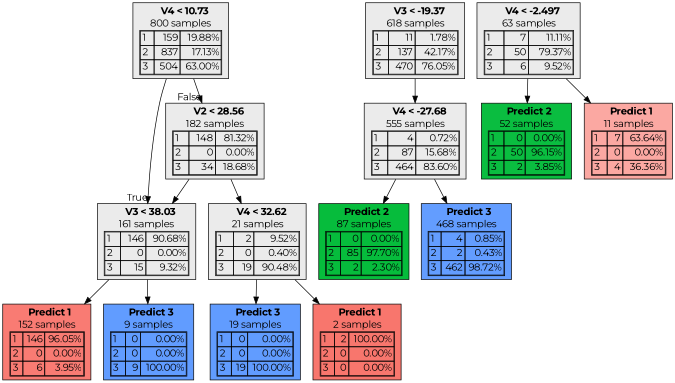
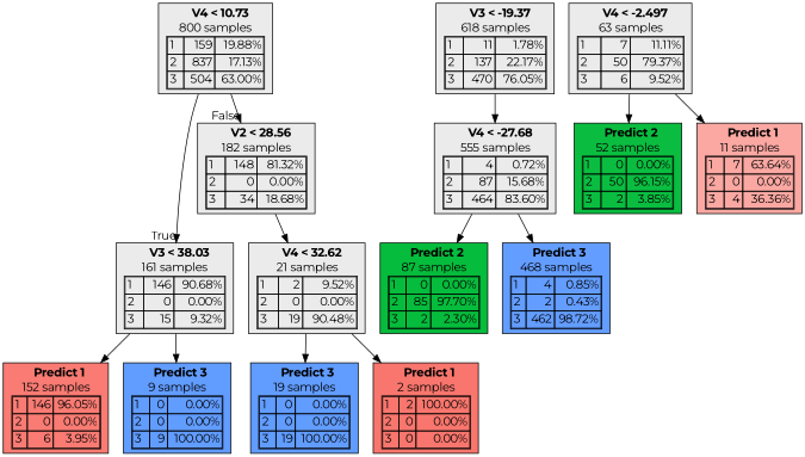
  digraph {
    fontname=Montserrat
    node [fillcolor="#EBEBEB" fontname=Montserrat shape=box style=filled color=black]
    edge [fontname=Montserrat]
    n1 [label=<  <TABLE BORDER="0" CELLPADDING="0">       <TR>     <TD>       <B> V4 &lt; 10.73</B>     </TD>   </TR>      <TR>       <TD>800 samples</TD>     </TR>     <TR>   <TD>     <TABLE CELLSPACING="0">         <TR >     <TD ALIGN="LEFT">1</TD>     <TD ALIGN="RIGHT">159</TD>     <TD ALIGN="RIGHT">19.88%</TD>   </TR>   <TR >     <TD ALIGN="LEFT">2</TD>     <TD ALIGN="RIGHT">837</TD>     <TD ALIGN="RIGHT">17.13%</TD>   </TR>   <TR class="highlighted">     <TD ALIGN="LEFT">3</TD>     <TD ALIGN="RIGHT">504</TD>     <TD ALIGN="RIGHT">63.00%</TD>   </TR>      </TABLE>   </TD> </TR>    </TABLE> > color=""]
    n2 [label=<  <TABLE BORDER="0" CELLPADDING="0">       <TR>     <TD>       <B> V2 &lt; 28.56</B>     </TD>   </TR>      <TR>       <TD>182 samples</TD>     </TR>     <TR>   <TD>     <TABLE CELLSPACING="0">         <TR class="highlighted">     <TD ALIGN="LEFT">1</TD>     <TD ALIGN="RIGHT">148</TD>     <TD ALIGN="RIGHT">81.32%</TD>   </TR>   <TR >     <TD ALIGN="LEFT">2</TD>     <TD ALIGN="RIGHT">0</TD>     <TD ALIGN="RIGHT">0.00%</TD>   </TR>   <TR >     <TD ALIGN="LEFT">3</TD>     <TD ALIGN="RIGHT">34</TD>     <TD ALIGN="RIGHT">18.68%</TD>   </TR>      </TABLE>   </TD> </TR>    </TABLE> > color=""]
    n3 [label=<  <TABLE BORDER="0" CELLPADDING="0">       <TR>     <TD>       <B> V3 &lt; 38.03</B>     </TD>   </TR>      <TR>       <TD>161 samples</TD>     </TR>     <TR>   <TD>     <TABLE CELLSPACING="0">         <TR class="highlighted">     <TD ALIGN="LEFT">1</TD>     <TD ALIGN="RIGHT">146</TD>     <TD ALIGN="RIGHT">90.68%</TD>   </TR>   <TR >     <TD ALIGN="LEFT">2</TD>     <TD ALIGN="RIGHT">0</TD>     <TD ALIGN="RIGHT">0.00%</TD>   </TR>   <TR >     <TD ALIGN="LEFT">3</TD>     <TD ALIGN="RIGHT">15</TD>     <TD ALIGN="RIGHT">9.32%</TD>   </TR>      </TABLE>   </TD> </TR>    </TABLE> > color=""]
-   n4 [label=<  <TABLE BORDER="0" CELLPADDING="0">       <TR>     <TD>       <B> V3 &lt; -19.37</B>     </TD>   </TR>      <TR>       <TD>618 samples</TD>     </TR>     <TR>   <TD>     <TABLE CELLSPACING="0">         <TR >     <TD ALIGN="LEFT">1</TD>     <TD ALIGN="RIGHT">11</TD>     <TD ALIGN="RIGHT">1.78%</TD>   </TR>   <TR >     <TD ALIGN="LEFT">2</TD>     <TD ALIGN="RIGHT">137</TD>     <TD ALIGN="RIGHT">42.17%</TD>   </TR>   <TR class="highlighted">     <TD ALIGN="LEFT">3</TD>     <TD ALIGN="RIGHT">470</TD>     <TD ALIGN="RIGHT">76.05%</TD>   </TR>      </TABLE>   </TD> </TR>    </TABLE> > color=""]
+   n4 [label=<  <TABLE BORDER="0" CELLPADDING="0">       <TR>     <TD>       <B> V3 &lt; -19.37</B>     </TD>   </TR>      <TR>       <TD>618 samples</TD>     </TR>     <TR>   <TD>     <TABLE CELLSPACING="0">         <TR >     <TD ALIGN="LEFT">1</TD>     <TD ALIGN="RIGHT">11</TD>     <TD ALIGN="RIGHT">1.78%</TD>   </TR>   <TR >     <TD ALIGN="LEFT">2</TD>     <TD ALIGN="RIGHT">137</TD>     <TD ALIGN="RIGHT">22.17%</TD>   </TR>   <TR class="highlighted">     <TD ALIGN="LEFT">3</TD>     <TD ALIGN="RIGHT">470</TD>     <TD ALIGN="RIGHT">76.05%</TD>   </TR>      </TABLE>   </TD> </TR>    </TABLE> > color=""]
    n5 [label=<  <TABLE BORDER="0" CELLPADDING="0">       <TR>     <TD>       <B> V4 &lt; -27.68</B>     </TD>   </TR>      <TR>       <TD>555 samples</TD>     </TR>     <TR>   <TD>     <TABLE CELLSPACING="0">         <TR >     <TD ALIGN="LEFT">1</TD>     <TD ALIGN="RIGHT">4</TD>     <TD ALIGN="RIGHT">0.72%</TD>   </TR>   <TR >     <TD ALIGN="LEFT">2</TD>     <TD ALIGN="RIGHT">87</TD>     <TD ALIGN="RIGHT">15.68%</TD>   </TR>   <TR class="highlighted">     <TD ALIGN="LEFT">3</TD>     <TD ALIGN="RIGHT">464</TD>     <TD ALIGN="RIGHT">83.60%</TD>   </TR>      </TABLE>   </TD> </TR>    </TABLE> > color=""]
-   n6 [label=<  <TABLE BORDER="0" CELLPADDING="0">       <TR>     <TD>       <B> V4 &lt; 32.62</B>     </TD>   </TR>      <TR>       <TD>21 samples</TD>     </TR>     <TR>   <TD>     <TABLE CELLSPACING="0">         <TR >     <TD ALIGN="LEFT">1</TD>     <TD ALIGN="RIGHT">2</TD>     <TD ALIGN="RIGHT">9.52%</TD>   </TR>   <TR >     <TD ALIGN="LEFT">2</TD>     <TD ALIGN="RIGHT">0</TD>     <TD ALIGN="RIGHT">0.40%</TD>   </TR>   <TR class="highlighted">     <TD ALIGN="LEFT">3</TD>     <TD ALIGN="RIGHT">19</TD>     <TD ALIGN="RIGHT">90.48%</TD>   </TR>      </TABLE>   </TD> </TR>    </TABLE> > color=""]
+   n6 [label=<  <TABLE BORDER="0" CELLPADDING="0">       <TR>     <TD>       <B> V4 &lt; 32.62</B>     </TD>   </TR>      <TR>       <TD>21 samples</TD>     </TR>     <TR>   <TD>     <TABLE CELLSPACING="0">         <TR >     <TD ALIGN="LEFT">1</TD>     <TD ALIGN="RIGHT">2</TD>     <TD ALIGN="RIGHT">9.52%</TD>   </TR>   <TR >     <TD ALIGN="LEFT">2</TD>     <TD ALIGN="RIGHT">0</TD>     <TD ALIGN="RIGHT">0.00%</TD>   </TR>   <TR class="highlighted">     <TD ALIGN="LEFT">3</TD>     <TD ALIGN="RIGHT">19</TD>     <TD ALIGN="RIGHT">90.48%</TD>   </TR>      </TABLE>   </TD> </TR>    </TABLE> > color=""]
    n7 [label=<  <TABLE BORDER="0" CELLPADDING="0">       <TR>     <TD>       <B> V4 &lt; -2.497</B>     </TD>   </TR>      <TR>       <TD>63 samples</TD>     </TR>     <TR>   <TD>     <TABLE CELLSPACING="0">         <TR >     <TD ALIGN="LEFT">1</TD>     <TD ALIGN="RIGHT">7</TD>     <TD ALIGN="RIGHT">11.11%</TD>   </TR>   <TR class="highlighted">     <TD ALIGN="LEFT">2</TD>     <TD ALIGN="RIGHT">50</TD>     <TD ALIGN="RIGHT">79.37%</TD>   </TR>   <TR >     <TD ALIGN="LEFT">3</TD>     <TD ALIGN="RIGHT">6</TD>     <TD ALIGN="RIGHT">9.52%</TD>   </TR>      </TABLE>   </TD> </TR>    </TABLE> > color=""]
    n8 [fillcolor="#00BA38f5" label=<  <TABLE BORDER="0" CELLPADDING="0">       <TR>     <TD>       <B>Predict 2</B>     </TD>   </TR>      <TR>       <TD>52 samples</TD>     </TR>     <TR>   <TD>     <TABLE CELLSPACING="0">         <TR >     <TD ALIGN="LEFT">1</TD>     <TD ALIGN="RIGHT">0</TD>     <TD ALIGN="RIGHT">0.00%</TD>   </TR>   <TR class="highlighted">     <TD ALIGN="LEFT">2</TD>     <TD ALIGN="RIGHT">50</TD>     <TD ALIGN="RIGHT">96.15%</TD>   </TR>   <TR >     <TD ALIGN="LEFT">3</TD>     <TD ALIGN="RIGHT">2</TD>     <TD ALIGN="RIGHT">3.85%</TD>   </TR>      </TABLE>   </TD> </TR>    </TABLE> >]
    n9 [fillcolor="#F8766Da2" label=<  <TABLE BORDER="0" CELLPADDING="0">       <TR>     <TD>       <B>Predict 1</B>     </TD>   </TR>      <TR>       <TD>11 samples</TD>     </TR>     <TR>   <TD>     <TABLE CELLSPACING="0">         <TR class="highlighted">     <TD ALIGN="LEFT">1</TD>     <TD ALIGN="RIGHT">7</TD>     <TD ALIGN="RIGHT">63.64%</TD>   </TR>   <TR >     <TD ALIGN="LEFT">2</TD>     <TD ALIGN="RIGHT">0</TD>     <TD ALIGN="RIGHT">0.00%</TD>   </TR>   <TR >     <TD ALIGN="LEFT">3</TD>     <TD ALIGN="RIGHT">4</TD>     <TD ALIGN="RIGHT">36.36%</TD>   </TR>      </TABLE>   </TD> </TR>    </TABLE> >]
    n10 [fillcolor="#00BA38f9" label=<  <TABLE BORDER="0" CELLPADDING="0">       <TR>     <TD>       <B>Predict 2</B>     </TD>   </TR>      <TR>       <TD>87 samples</TD>     </TR>     <TR>   <TD>     <TABLE CELLSPACING="0">         <TR >     <TD ALIGN="LEFT">1</TD>     <TD ALIGN="RIGHT">0</TD>     <TD ALIGN="RIGHT">0.00%</TD>   </TR>   <TR class="highlighted">     <TD ALIGN="LEFT">2</TD>     <TD ALIGN="RIGHT">85</TD>     <TD ALIGN="RIGHT">97.70%</TD>   </TR>   <TR >     <TD ALIGN="LEFT">3</TD>     <TD ALIGN="RIGHT">2</TD>     <TD ALIGN="RIGHT">2.30%</TD>   </TR>      </TABLE>   </TD> </TR>    </TABLE> >]
    n11 [fillcolor="#619CFFfc" label=<  <TABLE BORDER="0" CELLPADDING="0">       <TR>     <TD>       <B>Predict 3</B>     </TD>   </TR>      <TR>       <TD>468 samples</TD>     </TR>     <TR>   <TD>     <TABLE CELLSPACING="0">         <TR >     <TD ALIGN="LEFT">1</TD>     <TD ALIGN="RIGHT">4</TD>     <TD ALIGN="RIGHT">0.85%</TD>   </TR>   <TR >     <TD ALIGN="LEFT">2</TD>     <TD ALIGN="RIGHT">2</TD>     <TD ALIGN="RIGHT">0.43%</TD>   </TR>   <TR class="highlighted">     <TD ALIGN="LEFT">3</TD>     <TD ALIGN="RIGHT">462</TD>     <TD ALIGN="RIGHT">98.72%</TD>   </TR>      </TABLE>   </TD> </TR>    </TABLE> >]
    n12 [fillcolor="#F8766Df5" label=<  <TABLE BORDER="0" CELLPADDING="0">       <TR>     <TD>       <B>Predict 1</B>     </TD>   </TR>      <TR>       <TD>152 samples</TD>     </TR>     <TR>   <TD>     <TABLE CELLSPACING="0">         <TR class="highlighted">     <TD ALIGN="LEFT">1</TD>     <TD ALIGN="RIGHT">146</TD>     <TD ALIGN="RIGHT">96.05%</TD>   </TR>   <TR >     <TD ALIGN="LEFT">2</TD>     <TD ALIGN="RIGHT">0</TD>     <TD ALIGN="RIGHT">0.00%</TD>   </TR>   <TR >     <TD ALIGN="LEFT">3</TD>     <TD ALIGN="RIGHT">6</TD>     <TD ALIGN="RIGHT">3.95%</TD>   </TR>      </TABLE>   </TD> </TR>    </TABLE> >]
    n13 [fillcolor="#619CFFff" label=<  <TABLE BORDER="0" CELLPADDING="0">       <TR>     <TD>       <B>Predict 3</B>     </TD>   </TR>      <TR>       <TD>9 samples</TD>     </TR>     <TR>   <TD>     <TABLE CELLSPACING="0">         <TR >     <TD ALIGN="LEFT">1</TD>     <TD ALIGN="RIGHT">0</TD>     <TD ALIGN="RIGHT">0.00%</TD>   </TR>   <TR >     <TD ALIGN="LEFT">2</TD>     <TD ALIGN="RIGHT">0</TD>     <TD ALIGN="RIGHT">0.00%</TD>   </TR>   <TR class="highlighted">     <TD ALIGN="LEFT">3</TD>     <TD ALIGN="RIGHT">9</TD>     <TD ALIGN="RIGHT">100.00%</TD>   </TR>      </TABLE>   </TD> </TR>    </TABLE> >]
    n14 [fillcolor="#619CFFff" label=<  <TABLE BORDER="0" CELLPADDING="0">       <TR>     <TD>       <B>Predict 3</B>     </TD>   </TR>      <TR>       <TD>19 samples</TD>     </TR>     <TR>   <TD>     <TABLE CELLSPACING="0">         <TR >     <TD ALIGN="LEFT">1</TD>     <TD ALIGN="RIGHT">0</TD>     <TD ALIGN="RIGHT">0.00%</TD>   </TR>   <TR >     <TD ALIGN="LEFT">2</TD>     <TD ALIGN="RIGHT">0</TD>     <TD ALIGN="RIGHT">0.00%</TD>   </TR>   <TR class="highlighted">     <TD ALIGN="LEFT">3</TD>     <TD ALIGN="RIGHT">19</TD>     <TD ALIGN="RIGHT">100.00%</TD>   </TR>      </TABLE>   </TD> </TR>    </TABLE> >]
    n15 [fillcolor="#F8766Dff" label=<  <TABLE BORDER="0" CELLPADDING="0">       <TR>     <TD>       <B>Predict 1</B>     </TD>   </TR>      <TR>       <TD>2 samples</TD>     </TR>     <TR>   <TD>     <TABLE CELLSPACING="0">         <TR class="highlighted">     <TD ALIGN="LEFT">1</TD>     <TD ALIGN="RIGHT">2</TD>     <TD ALIGN="RIGHT">100.00%</TD>   </TR>   <TR >     <TD ALIGN="LEFT">2</TD>     <TD ALIGN="RIGHT">0</TD>     <TD ALIGN="RIGHT">0.00%</TD>   </TR>   <TR >     <TD ALIGN="LEFT">3</TD>     <TD ALIGN="RIGHT">0</TD>     <TD ALIGN="RIGHT">0.00%</TD>   </TR>      </TABLE>   </TD> </TR>    </TABLE> >]
    n1 -> n2 [headlabel=False labelangle=-45 labeldistance=2.5]
    n1 -> n3 [headlabel=True labelangle=45 labeldistance=2.5]
-   n2 -> n3
    n2 -> n6
    n3 -> n12
    n3 -> n13
    n4 -> n5
    n5 -> n10
    n5 -> n11
    n6 -> n14
    n6 -> n15
    n7 -> n8
    n7 -> n9
  }
